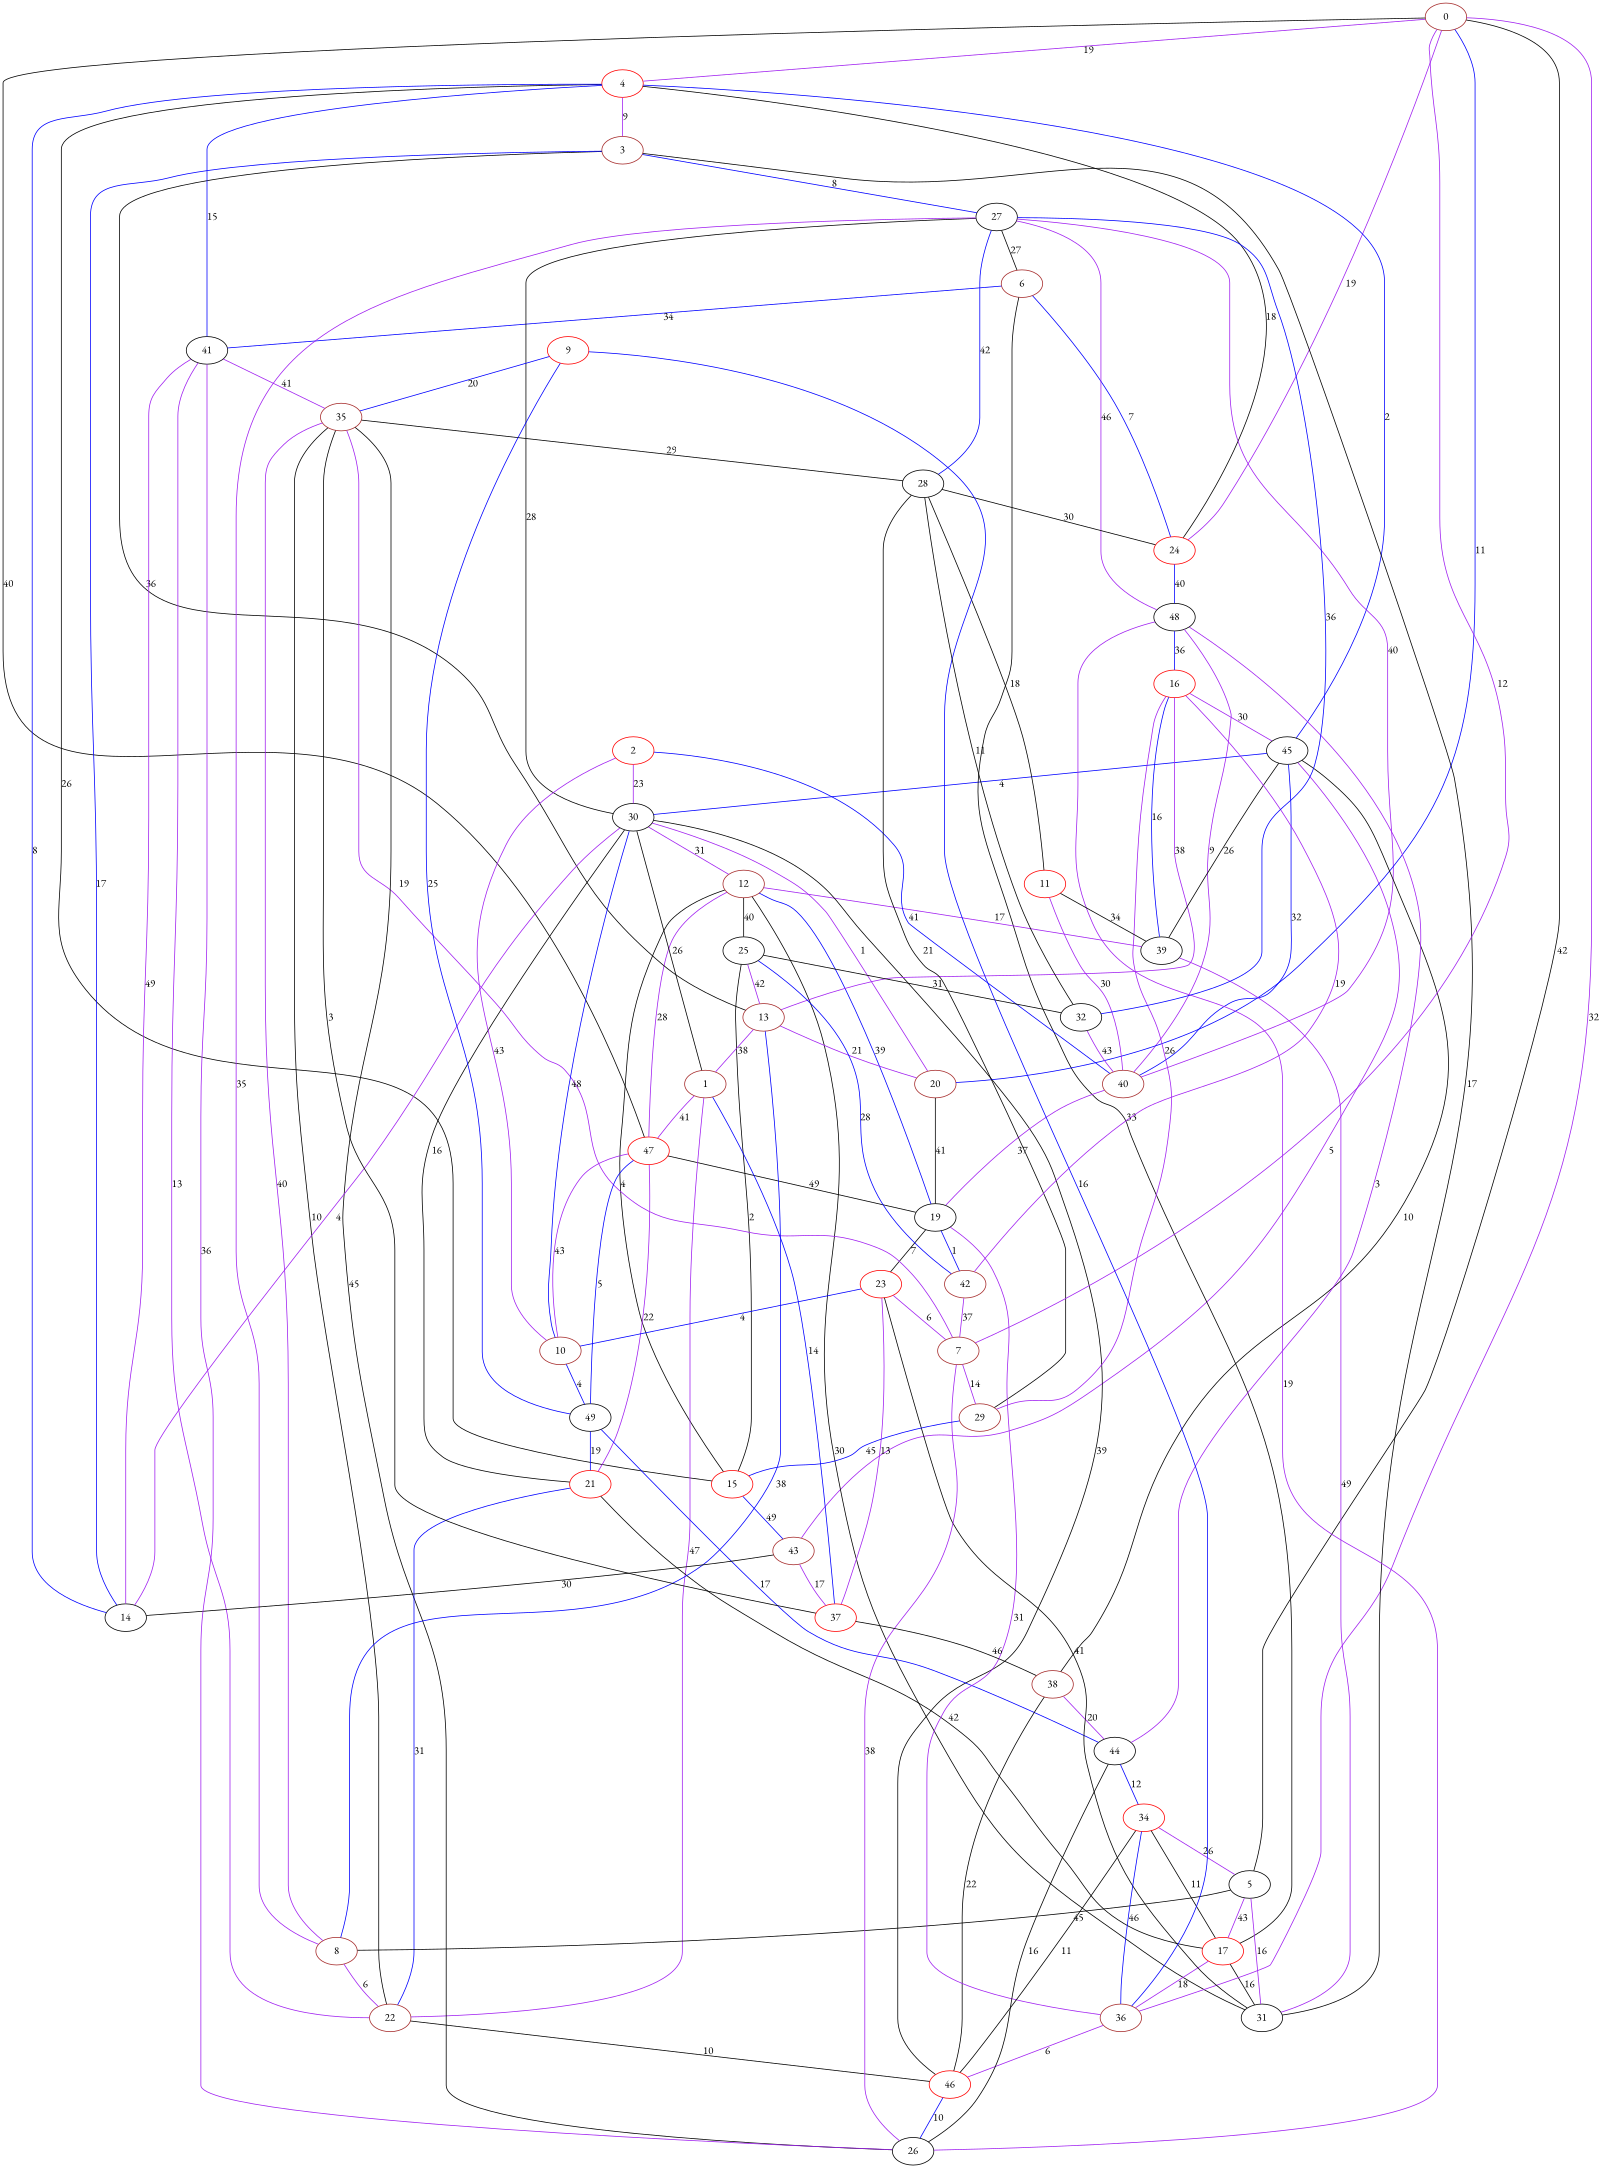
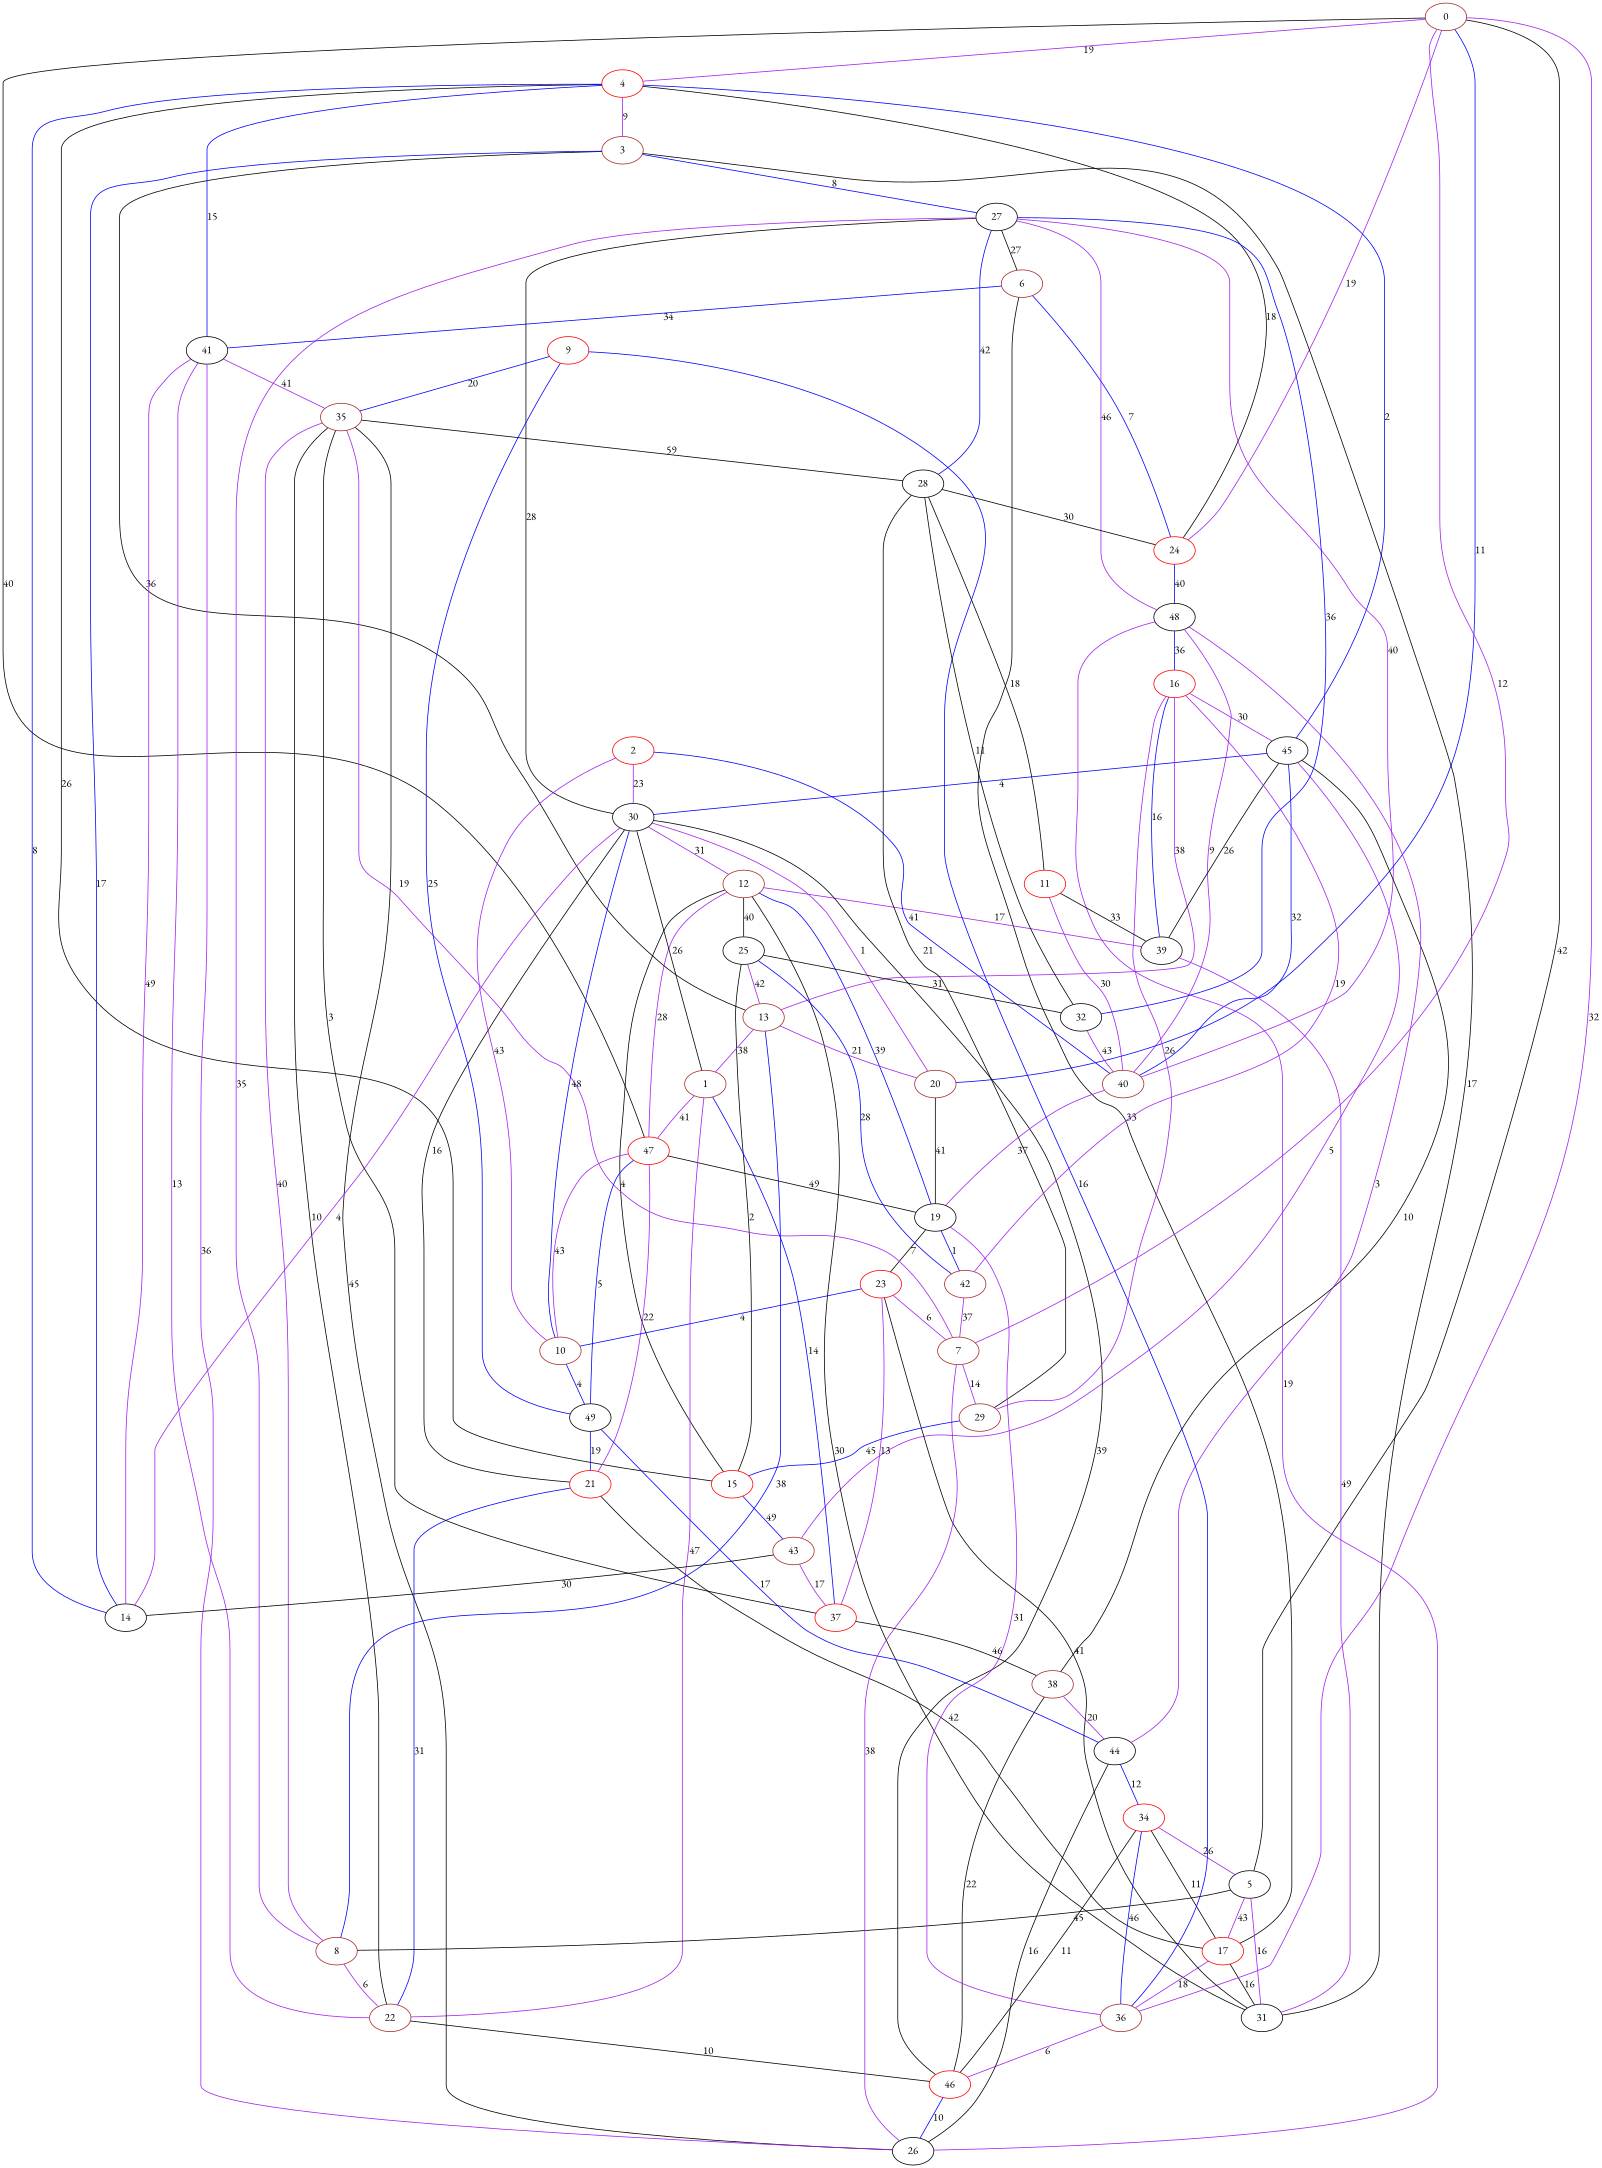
  graph {
    fontname="EB Garamond"
    node [color=brown fontname="EB Garamond"]
    edge [color=purple fontname="EB Garamond"]
    n1 [label=0]
    n2 [color=red label=4]
    n3 [color=red label=24]
    n4 [color=red label=47]
    n5 [label=3]
    n6 [color=red label=15]
    n7 [color=black label=45]
    n8 [label=6]
    n9 [color=black label=48]
    n10 [label=12]
    n11 [color=black label=19]
    n12 [label=1]
    n13 [label=22]
    n14 [color=black label=30]
    n15 [color=black label=41]
    n16 [label=35]
    n17 [color=red label=46]
    n18 [color=black label=27]
    n19 [color=red label=21]
    n20 [color=red label=2]
    n21 [label=10]
    n22 [label=40]
    n23 [color=black label=49]
    n24 [label=13]
    n25 [color=black label=14]
    n26 [color=red label=16]
    n27 [label=20]
    n28 [label=8]
    n29 [color=black label=28]
    n30 [color=black label=25]
    n31 [label=43]
    n32 [label=38]
    n33 [color=black label=44]
    n34 [color=black label=5]
    n35 [color=red label=17]
    n36 [label=36]
    n37 [color=black label=31]
    n38 [color=red label=34]
    n39 [label=7]
    n40 [color=black label=26]
    n41 [label=29]
    n42 [color=red label=9]
    n43 [color=red label=11]
    n44 [color=black label=39]
    n45 [label=42]
    n46 [color=black label=32]
    n47 [color=red label=23]
    n48 [color=red label=37]
    n1 -- n2 [label=19]
    n1 -- n3 [label=19]
    n1 -- n4 [color=black label=40]
    n2 -- n5 [label=9]
    n2 -- n6 [color=black label=26]
    n2 -- n7 [color=blue label=2]
    n3 -- n2 [color=black label=18]
    n3 -- n8 [color=blue label=7]
    n3 -- n9 [color=blue label=40]
    n4 -- n10 [label=28]
    n4 -- n11 [color=black label=49]
    n5 -- n18 [color=blue label=8]
    n5 -- n24 [color=black label=36]
    n5 -- n25 [color=blue label=17]
    n6 -- n10 [color=black label=4]
    n6 -- n30 [color=black label=2]
    n6 -- n31 [color=blue label=49]
    n7 -- n14 [color=blue label=4]
    n7 -- n22 [color=blue label=32]
    n7 -- n31 [label=5]
    n8 -- n15 [color=blue label=34]
    n8 -- n35 [color=black label=33]
    n9 -- n18 [label=46]
    n9 -- n26 [color=blue label=36]
    n10 -- n30 [color=black label=40]
    n10 -- n37 [color=black label=30]
    n10 -- n44 [label=17]
    n11 -- n10 [color=blue label=39]
    n11 -- n45 [color=blue label=1]
    n11 -- n47 [color=black label=7]
    n12 -- n4 [label=41]
    n12 -- n13 [label=47]
    n12 -- n14 [color=black label=26]
    n13 -- n15 [label=13]
    n13 -- n16 [color=black label=10]
    n13 -- n17 [color=black label=10]
    n14 -- n10 [label=31]
    n14 -- n18 [color=black label=28]
    n14 -- n19 [color=black label=16]
    n15 -- n2 [color=blue label=15]
    n15 -- n16 [label=41]
-   n16 -- n29 [color=black label=29]
+   n16 -- n29 [color=black label=59]
    n16 -- n39 [label=19]
    n16 -- n40 [color=black label=45]
    n17 -- n14 [color=black label=39]
    n17 -- n40 [color=blue label=10]
    n18 -- n8 [color=black label=27]
    n18 -- n28 [label=35]
    n18 -- n29 [color=blue label=42]
    n19 -- n4 [label=22]
    n19 -- n13 [color=blue label=31]
    n19 -- n35 [color=black label=42]
    n20 -- n14 [label=23]
    n20 -- n21 [label=43]
    n20 -- n22 [color=blue label=41]
    n21 -- n4 [label=43]
    n21 -- n14 [color=blue label=48]
    n21 -- n23 [color=blue label=4]
    n22 -- n9 [label=9]
    n22 -- n11 [label=37]
    n22 -- n18 [label=40]
    n23 -- n4 [color=blue label=5]
    n23 -- n19 [color=blue label=19]
    n23 -- n33 [color=blue label=17]
    n24 -- n12 [label=38]
    n24 -- n26 [label=38]
    n24 -- n27 [label=21]
    n25 -- n2 [color=blue label=8]
    n25 -- n14 [label=4]
    n25 -- n15 [label=49]
    n26 -- n7 [label=30]
    n26 -- n44 [color=blue label=16]
    n27 -- n1 [color=blue label=11]
    n27 -- n11 [color=black label=41]
    n27 -- n14 [label=1]
    n28 -- n13 [label=6]
    n28 -- n16 [label=40]
    n28 -- n24 [color=blue label=38]
    n29 -- n3 [color=black label=30]
    n29 -- n41 [color=black label=21]
    n29 -- n43 [color=black label=18]
    n30 -- n24 [label=42]
    n30 -- n45 [color=blue label=28]
    n30 -- n46 [color=black label=31]
    n31 -- n25 [color=black label=30]
    n31 -- n48 [label=17]
    n32 -- n7 [color=black label=10]
    n32 -- n17 [color=black label=22]
    n32 -- n33 [label=20]
    n33 -- n9 [label=3]
    n33 -- n38 [color=blue label=12]
    n34 -- n1 [color=black label=42]
    n34 -- n28 [color=black label=45]
    n34 -- n35 [label=43]
    n35 -- n36 [label=18]
    n35 -- n37 [color=black label=16]
    n35 -- n38 [color=black label=11]
    n36 -- n1 [label=32]
    n36 -- n11 [label=31]
    n36 -- n17 [label=6]
    n37 -- n5 [color=black label=17]
    n37 -- n34 [label=16]
    n37 -- n47 [color=black label=41]
    n38 -- n17 [color=black label=11]
    n38 -- n34 [label=26]
    n38 -- n36 [color=blue label=46]
    n39 -- n1 [label=12]
    n39 -- n40 [label=38]
    n39 -- n41 [label=14]
    n40 -- n9 [label=19]
    n40 -- n15 [label=36]
    n40 -- n33 [color=black label=16]
    n41 -- n6 [color=blue label=45]
    n41 -- n26 [label=26]
    n42 -- n16 [color=blue label=20]
    n42 -- n23 [color=blue label=25]
    n42 -- n36 [color=blue label=16]
    n43 -- n22 [label=30]
-   n43 -- n44 [color=black label=34]
+   n43 -- n44 [color=black label=33]
    n44 -- n7 [color=black label=26]
    n44 -- n37 [label=49]
    n45 -- n26 [label=19]
    n45 -- n39 [label=37]
    n46 -- n18 [color=blue label=36]
    n46 -- n22 [label=43]
    n46 -- n29 [color=black label=11]
    n47 -- n21 [color=blue label=4]
    n47 -- n39 [label=6]
    n47 -- n48 [label=13]
    n48 -- n12 [color=blue label=14]
    n48 -- n16 [color=black label=3]
    n48 -- n32 [color=black label=46]
  }
